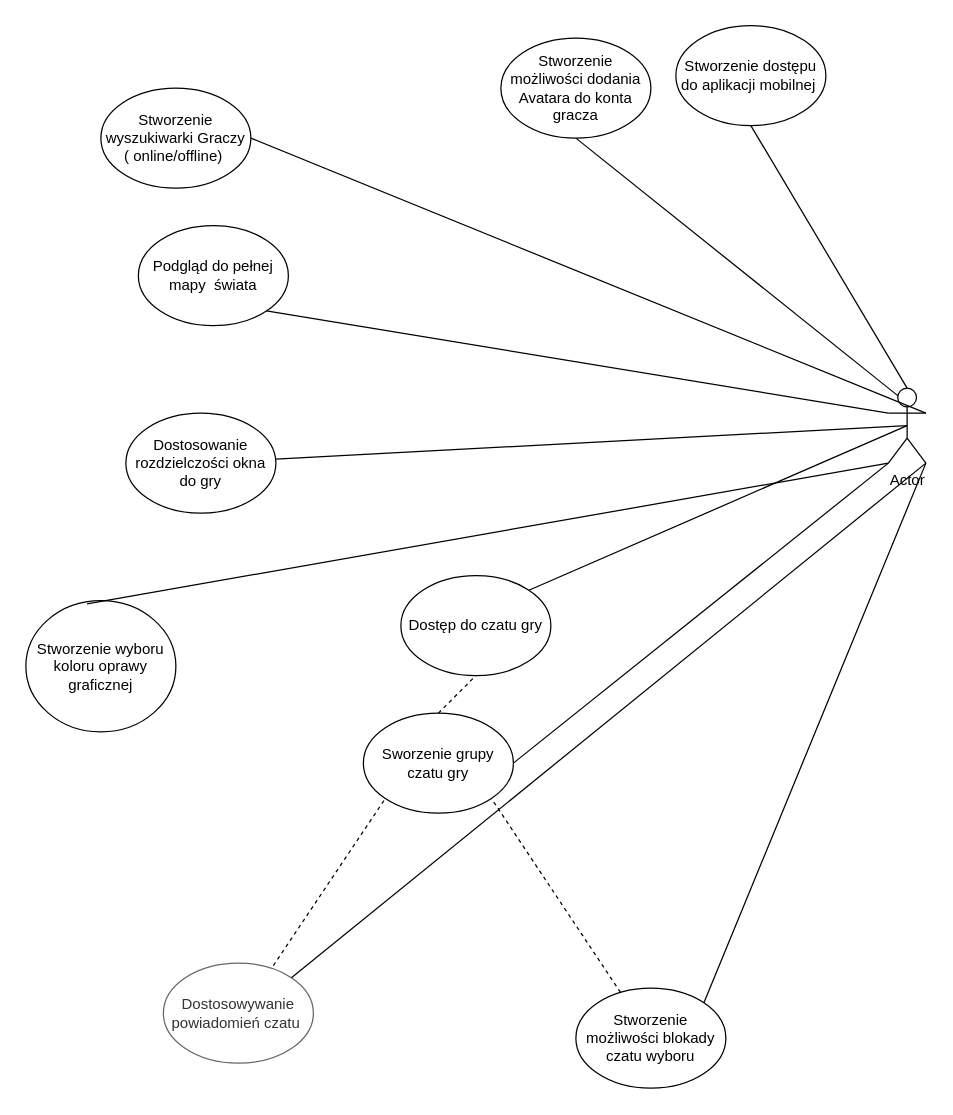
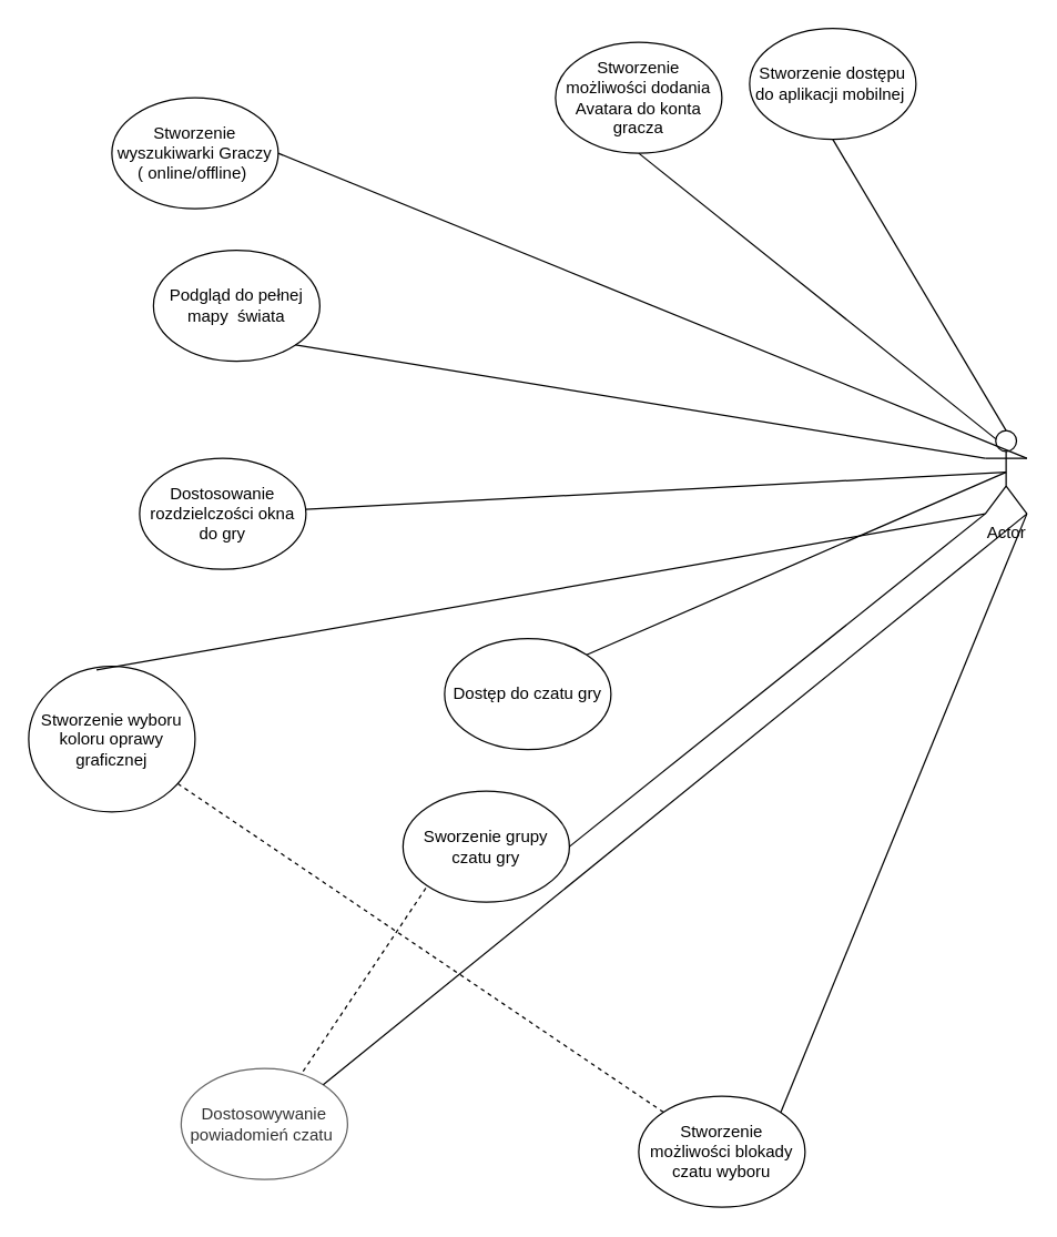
  <mxCell id="0" />
  <mxCell id="1" parent="0" />
  <mxCell id="2" value="Actor" style="shape=umlActor;verticalLabelPosition=bottom;labelBackgroundColor=#ffffff;verticalAlign=top;html=1;outlineConnect=0;" parent="1" vertex="1"><mxGeometry x="710" y="310" width="30" height="60" as="geometry" /></mxCell>
  <mxCell id="3" value="Stworzenie możliwości blokady czatu wyboru" style="ellipse;whiteSpace=wrap;html=1;" parent="1" vertex="1"><mxGeometry x="460" y="790" width="120" height="80" as="geometry" /></mxCell>
  <mxCell id="4" value="Stworzenie możliwości dodania Avatara do konta gracza" style="ellipse;whiteSpace=wrap;html=1;" parent="1" vertex="1"><mxGeometry x="400" y="30" width="120" height="80" as="geometry" /></mxCell>
  <mxCell id="5" value="Podgląd do pełnej mapy&amp;nbsp; świata" style="ellipse;whiteSpace=wrap;html=1;" parent="1" vertex="1"><mxGeometry x="110" y="180" width="120" height="80" as="geometry" /></mxCell>
  <mxCell id="6" value="Sworzenie grupy czatu gry" style="ellipse;whiteSpace=wrap;html=1;" parent="1" vertex="1"><mxGeometry x="290" y="570" width="120" height="80" as="geometry" /></mxCell>
  <mxCell id="7" value="Dostosowywanie powiadomień czatu&amp;nbsp;" style="ellipse;whiteSpace=wrap;html=1;fillColor=#FFFFFF;strokeColor=#666666;fontColor=#333333;" parent="1" vertex="1"><mxGeometry x="130" y="770" width="120" height="80" as="geometry" /></mxCell>
  <mxCell id="8" value="Stworzenie wyszukiwarki Graczy ( online/offline)&amp;nbsp;" style="ellipse;whiteSpace=wrap;html=1;" parent="1" vertex="1"><mxGeometry x="80" y="70" width="120" height="80" as="geometry" /></mxCell>
  <mxCell id="9" value="Stworzenie dostępu do aplikacji mobilnej&amp;nbsp;" style="ellipse;whiteSpace=wrap;html=1;" parent="1" vertex="1"><mxGeometry x="540" y="20" width="120" height="80" as="geometry" /></mxCell>
  <mxCell id="10" value="Stworzenie wyboru koloru oprawy graficznej" style="ellipse;whiteSpace=wrap;html=1;" parent="1" vertex="1"><mxGeometry x="20" y="480" width="120" height="105" as="geometry" /></mxCell>
  <mxCell id="11" value="Dostosowanie rozdzielczości okna do gry" style="ellipse;whiteSpace=wrap;html=1;" parent="1" vertex="1"><mxGeometry x="100" y="330" width="120" height="80" as="geometry" /></mxCell>
  <mxCell id="12" value="" style="endArrow=none;html=1;exitX=0;exitY=0.333;exitDx=0;exitDy=0;exitPerimeter=0;entryX=1;entryY=1;entryDx=0;entryDy=0;" parent="1" source="2" target="5" edge="1"><mxGeometry width="50" height="50" relative="1" as="geometry"><mxPoint x="205" y="205" as="sourcePoint" /><mxPoint x="255" y="155" as="targetPoint" /></mxGeometry></mxCell>
  <mxCell id="13" value="" style="endArrow=none;html=1;entryX=0;entryY=1;entryDx=0;entryDy=0;entryPerimeter=0;exitX=0.408;exitY=0.025;exitDx=0;exitDy=0;exitPerimeter=0;" parent="1" source="10" target="2" edge="1"><mxGeometry width="50" height="50" relative="1" as="geometry"><mxPoint x="120" y="470" as="sourcePoint" /><mxPoint x="170" y="420" as="targetPoint" /></mxGeometry></mxCell>
  <mxCell id="14" value="" style="endArrow=none;html=1;entryX=1;entryY=0;entryDx=0;entryDy=0;exitX=1;exitY=1;exitDx=0;exitDy=0;exitPerimeter=0;" parent="1" source="2" target="3" edge="1"><mxGeometry width="50" height="50" relative="1" as="geometry"><mxPoint x="395" y="320" as="sourcePoint" /><mxPoint x="280" y="160" as="targetPoint" /></mxGeometry></mxCell>
  <mxCell id="15" value="" style="endArrow=none;html=1;" parent="1" source="11" edge="1"><mxGeometry width="50" height="50" relative="1" as="geometry"><mxPoint x="400" y="480" as="sourcePoint" /><mxPoint x="725" y="340" as="targetPoint" /></mxGeometry></mxCell>
  <mxCell id="16" value="" style="endArrow=none;html=1;entryX=0.5;entryY=1;entryDx=0;entryDy=0;exitX=0.25;exitY=0.1;exitDx=0;exitDy=0;exitPerimeter=0;" parent="1" edge="1" target="4" source="2"><mxGeometry width="50" height="50" relative="1" as="geometry"><mxPoint x="590" y="180" as="sourcePoint" /><mxPoint x="640" y="130" as="targetPoint" /></mxGeometry></mxCell>
  <mxCell id="17" value="" style="endArrow=none;html=1;entryX=0.5;entryY=1;entryDx=0;entryDy=0;exitX=0.5;exitY=0;exitDx=0;exitDy=0;exitPerimeter=0;" edge="1" parent="1" source="2" target="9"><mxGeometry width="50" height="50" relative="1" as="geometry"><mxPoint x="610" y="160" as="sourcePoint" /><mxPoint x="660" y="110" as="targetPoint" /></mxGeometry></mxCell>
  <mxCell id="18" value="" style="endArrow=none;html=1;entryX=1;entryY=0.5;entryDx=0;entryDy=0;exitX=1;exitY=0.333;exitDx=0;exitDy=0;exitPerimeter=0;" edge="1" parent="1" source="2" target="8"><mxGeometry width="50" height="50" relative="1" as="geometry"><mxPoint x="360" y="230" as="sourcePoint" /><mxPoint x="410" y="180" as="targetPoint" /></mxGeometry></mxCell>
  <mxCell id="19" value="" style="endArrow=none;html=1;exitX=1;exitY=0.5;exitDx=0;exitDy=0;entryX=0;entryY=1;entryDx=0;entryDy=0;entryPerimeter=0;" edge="1" parent="1" source="6" target="2"><mxGeometry width="50" height="50" relative="1" as="geometry"><mxPoint x="430" y="530" as="sourcePoint" /><mxPoint x="480" y="480" as="targetPoint" /></mxGeometry></mxCell>
- <mxCell id="20" value="" style="endArrow=none;dashed=1;html=1;entryX=1;entryY=1;entryDx=0;entryDy=0;" edge="1" parent="1" source="3" target="6"><mxGeometry width="50" height="50" relative="1" as="geometry"><mxPoint x="265" y="690" as="sourcePoint" /><mxPoint x="315" y="640" as="targetPoint" /></mxGeometry></mxCell>
+ <mxCell id="20" value="" style="endArrow=none;dashed=1;html=1;" edge="1" parent="1" source="3" target="10"><mxGeometry width="50" height="50" relative="1" as="geometry"><mxPoint x="265" y="690" as="sourcePoint" /><mxPoint x="315" y="640" as="targetPoint" /></mxGeometry></mxCell>
  <mxCell id="21" value="" style="endArrow=none;dashed=1;html=1;entryX=0;entryY=1;entryDx=0;entryDy=0;exitX=0.733;exitY=0.025;exitDx=0;exitDy=0;exitPerimeter=0;" edge="1" parent="1" source="7" target="6"><mxGeometry width="50" height="50" relative="1" as="geometry"><mxPoint x="195" y="700" as="sourcePoint" /><mxPoint x="245" y="650" as="targetPoint" /></mxGeometry></mxCell>
  <mxCell id="22" value="" style="endArrow=none;html=1;exitX=1;exitY=0;exitDx=0;exitDy=0;entryX=1;entryY=1;entryDx=0;entryDy=0;entryPerimeter=0;" edge="1" parent="1" source="7" target="2"><mxGeometry width="50" height="50" relative="1" as="geometry"><mxPoint x="490" y="630" as="sourcePoint" /><mxPoint x="540" y="580" as="targetPoint" /></mxGeometry></mxCell>
  <mxCell id="23" value="Dostęp do czatu gry" style="ellipse;whiteSpace=wrap;html=1;fillColor=#FFFFFF;" vertex="1" parent="1"><mxGeometry x="320" y="460" width="120" height="80" as="geometry" /></mxCell>
- <mxCell id="24" value="" style="endArrow=none;dashed=1;html=1;entryX=0.5;entryY=1;entryDx=0;entryDy=0;exitX=0.5;exitY=0;exitDx=0;exitDy=0;" edge="1" parent="1" source="6" target="23"><mxGeometry width="50" height="50" relative="1" as="geometry"><mxPoint x="260" y="580" as="sourcePoint" /><mxPoint x="310" y="530" as="targetPoint" /></mxGeometry></mxCell>
  <mxCell id="25" value="" style="endArrow=none;html=1;exitX=1;exitY=0;exitDx=0;exitDy=0;entryX=0.5;entryY=0.5;entryDx=0;entryDy=0;entryPerimeter=0;" edge="1" parent="1" source="23" target="2"><mxGeometry width="50" height="50" relative="1" as="geometry"><mxPoint x="490" y="480" as="sourcePoint" /><mxPoint x="540" y="430" as="targetPoint" /></mxGeometry></mxCell>
